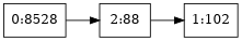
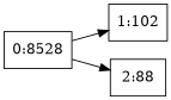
  digraph {
    rankdir=LR
    node [shape=box]
    n1 [label="0:8528"]
    n2 [label="1:102"]
    n3 [label="2:88"]
-   n3 -> n2
+   n1 -> n2
    n1 -> n3
  }
